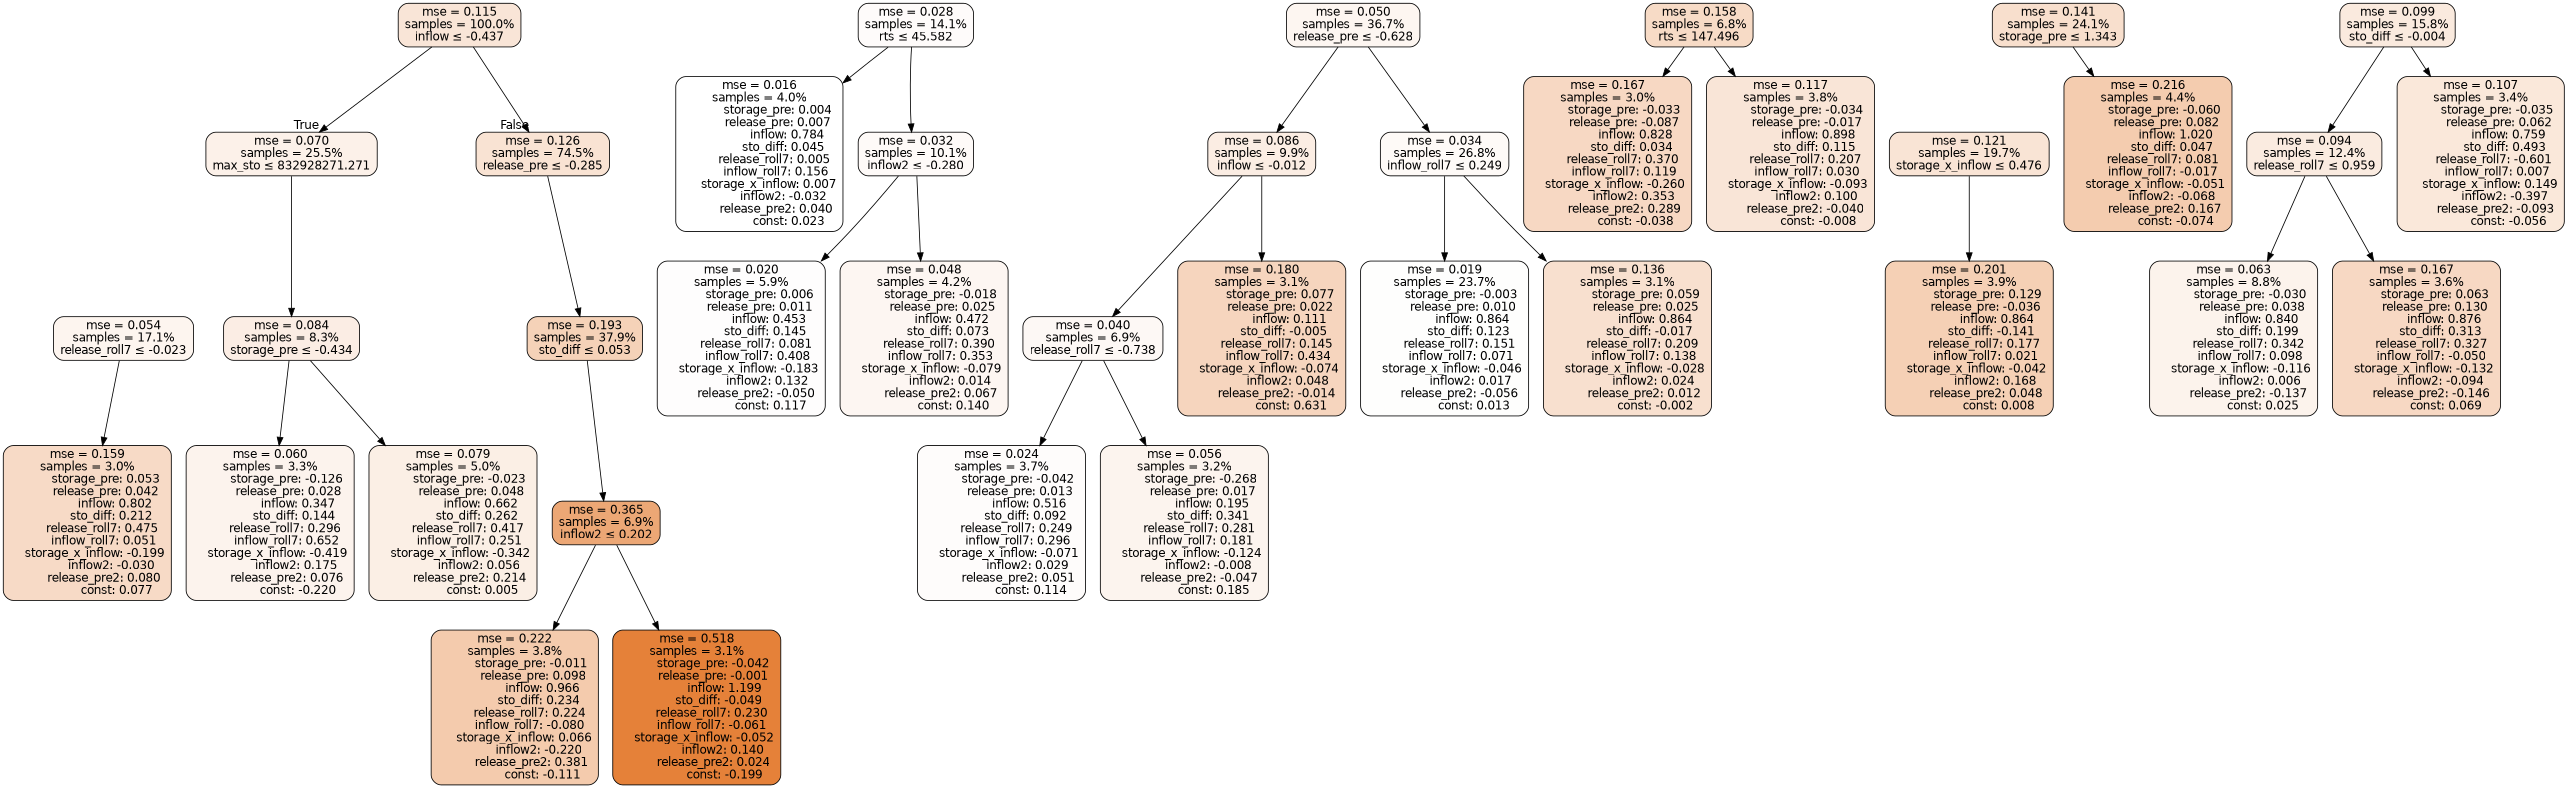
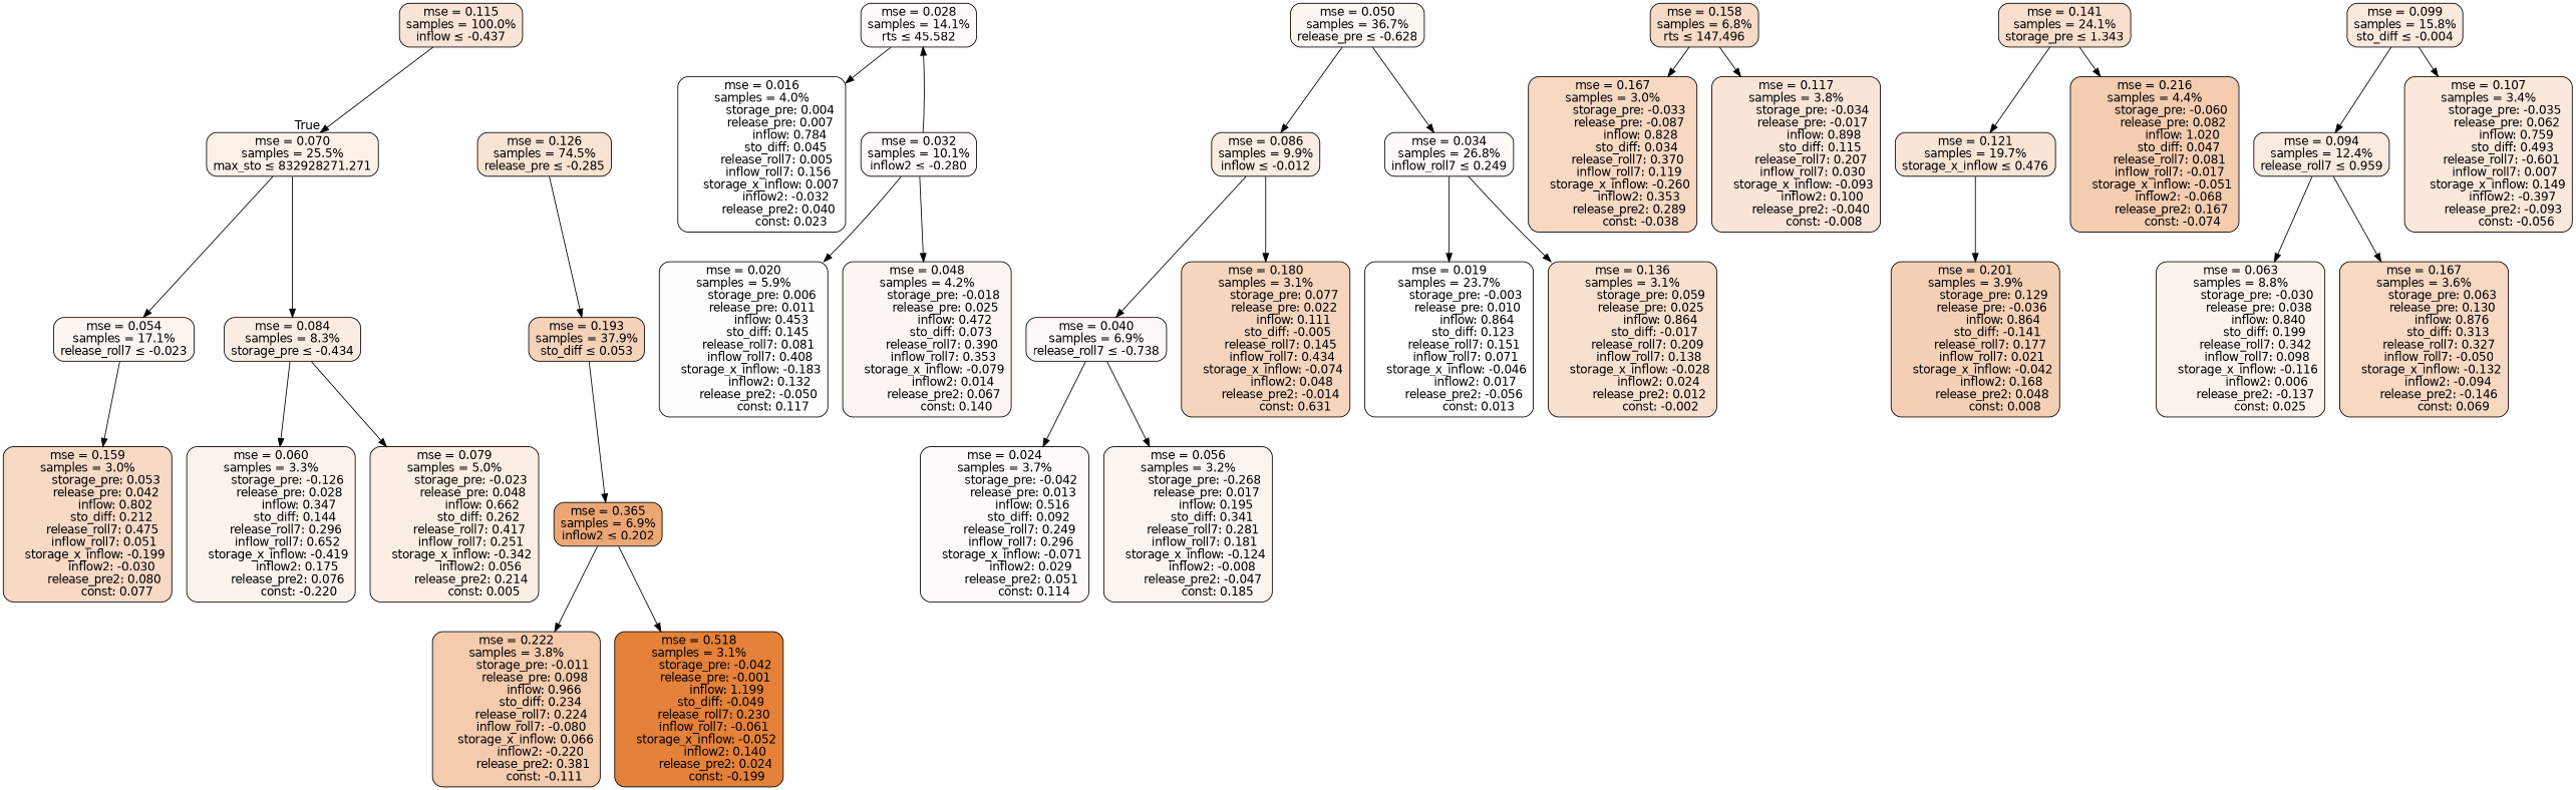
  digraph {
    node [color=black fillcolor="#f9e5d7" fontname=helvetica shape=rectangle style="filled, rounded"]
    edge [fontname=helvetica]
    n1 [label="mse = 0.115\nsamples = 100.0%\ninflow &le; -0.437"]
    n2 [fillcolor="#fcf1e9" label="mse = 0.070\nsamples = 25.5%\nmax_sto &le; 832928271.271"]
    n3 [fillcolor="#f9e3d3" label="mse = 0.126\nsamples = 74.5%\nrelease_pre &le; -0.285"]
    n4 [fillcolor="#fdf5ef" label="mse = 0.054\nsamples = 17.1%\nrelease_roll7 &le; -0.023"]
    n5 [fillcolor="#fbede4" label="mse = 0.084\nsamples = 8.3%\nstorage_pre &le; -0.434"]
    n6 [fillcolor="#f5d2b8" label="mse = 0.193\nsamples = 37.9%\nsto_diff &le; 0.053"]
    n7 [fillcolor="#f7dac6" label="mse = 0.159\nsamples = 3.0%\n          storage_pre: 0.053\n          release_pre: 0.042\n               inflow: 0.802\n             sto_diff: 0.212\n        release_roll7: 0.475\n         inflow_roll7: 0.051\n    storage_x_inflow: -0.199\n             inflow2: -0.030\n         release_pre2: 0.080\n                const: 0.077"]
    n8 [fillcolor="#fcf3ed" label="mse = 0.060\nsamples = 3.3%\n         storage_pre: -0.126\n          release_pre: 0.028\n               inflow: 0.347\n             sto_diff: 0.144\n        release_roll7: 0.296\n         inflow_roll7: 0.652\n    storage_x_inflow: -0.419\n              inflow2: 0.175\n         release_pre2: 0.076\n               const: -0.220"]
    n9 [fillcolor="#fbefe5" label="mse = 0.079\nsamples = 5.0%\n         storage_pre: -0.023\n          release_pre: 0.048\n               inflow: 0.662\n             sto_diff: 0.262\n        release_roll7: 0.417\n         inflow_roll7: 0.251\n    storage_x_inflow: -0.342\n              inflow2: 0.056\n         release_pre2: 0.214\n                const: 0.005"]
    n10 [fillcolor="#fefbfa" label="mse = 0.028\nsamples = 14.1%\nrts &le; 45.582"]
    n11 [fillcolor="#ffffff" label="mse = 0.016\nsamples = 4.0%\n          storage_pre: 0.004\n          release_pre: 0.007\n               inflow: 0.784\n             sto_diff: 0.045\n        release_roll7: 0.005\n         inflow_roll7: 0.156\n     storage_x_inflow: 0.007\n             inflow2: -0.032\n         release_pre2: 0.040\n                const: 0.023"]
    n12 [fillcolor="#fefaf8" label="mse = 0.032\nsamples = 10.1%\ninflow2 &le; -0.280"]
    n13 [fillcolor="#fefdfd" label="mse = 0.020\nsamples = 5.9%\n          storage_pre: 0.006\n          release_pre: 0.011\n               inflow: 0.453\n             sto_diff: 0.145\n        release_roll7: 0.081\n         inflow_roll7: 0.408\n    storage_x_inflow: -0.183\n              inflow2: 0.132\n        release_pre2: -0.050\n                const: 0.117"]
    n14 [fillcolor="#fdf6f2" label="mse = 0.048\nsamples = 4.2%\n         storage_pre: -0.018\n          release_pre: 0.025\n               inflow: 0.472\n             sto_diff: 0.073\n        release_roll7: 0.390\n         inflow_roll7: 0.353\n    storage_x_inflow: -0.079\n              inflow2: 0.014\n         release_pre2: 0.067\n                const: 0.140"]
    n15 [fillcolor="#fdf6f1" label="mse = 0.050\nsamples = 36.7%\nrelease_pre &le; -0.628"]
    n16 [fillcolor="#fbede3" label="mse = 0.086\nsamples = 9.9%\ninflow &le; -0.012"]
    n17 [fillcolor="#fefaf7" label="mse = 0.034\nsamples = 26.8%\ninflow_roll7 &le; 0.249"]
    n18 [fillcolor="#eca775" label="mse = 0.365\nsamples = 6.9%\ninflow2 &le; 0.202"]
    n19 [fillcolor="#fdf8f5" label="mse = 0.040\nsamples = 6.9%\nrelease_roll7 &le; -0.738"]
    n20 [fillcolor="#f6d5be" label="mse = 0.180\nsamples = 3.1%\n          storage_pre: 0.077\n          release_pre: 0.022\n               inflow: 0.111\n            sto_diff: -0.005\n        release_roll7: 0.145\n         inflow_roll7: 0.434\n    storage_x_inflow: -0.074\n              inflow2: 0.048\n        release_pre2: -0.014\n                const: 0.631"]
    n21 [fillcolor="#fefefd" label="mse = 0.019\nsamples = 23.7%\n         storage_pre: -0.003\n          release_pre: 0.010\n               inflow: 0.864\n             sto_diff: 0.123\n        release_roll7: 0.151\n         inflow_roll7: 0.071\n    storage_x_inflow: -0.046\n              inflow2: 0.017\n        release_pre2: -0.056\n                const: 0.013"]
    n22 [fillcolor="#f8e0cf" label="mse = 0.136\nsamples = 3.1%\n          storage_pre: 0.059\n          release_pre: 0.025\n               inflow: 0.864\n            sto_diff: -0.017\n        release_roll7: 0.209\n         inflow_roll7: 0.138\n    storage_x_inflow: -0.028\n              inflow2: 0.024\n         release_pre2: 0.012\n               const: -0.002"]
    n23 [fillcolor="#fefcfb" label="mse = 0.024\nsamples = 3.7%\n         storage_pre: -0.042\n          release_pre: 0.013\n               inflow: 0.516\n             sto_diff: 0.092\n        release_roll7: 0.249\n         inflow_roll7: 0.296\n    storage_x_inflow: -0.071\n              inflow2: 0.029\n         release_pre2: 0.051\n                const: 0.114"]
    n24 [fillcolor="#fcf4ee" label="mse = 0.056\nsamples = 3.2%\n         storage_pre: -0.268\n          release_pre: 0.017\n               inflow: 0.195\n             sto_diff: 0.341\n        release_roll7: 0.281\n         inflow_roll7: 0.181\n    storage_x_inflow: -0.124\n             inflow2: -0.008\n        release_pre2: -0.047\n                const: 0.185"]
    n25 [fillcolor="#f4cbad" label="mse = 0.222\nsamples = 3.8%\n         storage_pre: -0.011\n          release_pre: 0.098\n               inflow: 0.966\n             sto_diff: 0.234\n        release_roll7: 0.224\n        inflow_roll7: -0.080\n     storage_x_inflow: 0.066\n             inflow2: -0.220\n         release_pre2: 0.381\n               const: -0.111"]
    n26 [fillcolor="#e58139" label="mse = 0.518\nsamples = 3.1%\n         storage_pre: -0.042\n         release_pre: -0.001\n               inflow: 1.199\n            sto_diff: -0.049\n        release_roll7: 0.230\n        inflow_roll7: -0.061\n    storage_x_inflow: -0.052\n              inflow2: 0.140\n         release_pre2: 0.024\n               const: -0.199"]
    n27 [fillcolor="#f7dbc6" label="mse = 0.158\nsamples = 6.8%\nrts &le; 147.496"]
    n28 [fillcolor="#f7d8c3" label="mse = 0.167\nsamples = 3.0%\n         storage_pre: -0.033\n         release_pre: -0.087\n               inflow: 0.828\n             sto_diff: 0.034\n        release_roll7: 0.370\n         inflow_roll7: 0.119\n    storage_x_inflow: -0.260\n              inflow2: 0.353\n         release_pre2: 0.289\n               const: -0.038"]
    n29 [label="mse = 0.117\nsamples = 3.8%\n         storage_pre: -0.034\n         release_pre: -0.017\n               inflow: 0.898\n             sto_diff: 0.115\n        release_roll7: 0.207\n         inflow_roll7: 0.030\n    storage_x_inflow: -0.093\n              inflow2: 0.100\n        release_pre2: -0.040\n               const: -0.008"]
    n30 [fillcolor="#f8dfcd" label="mse = 0.141\nsamples = 24.1%\nstorage_pre &le; 1.343"]
    n31 [fillcolor="#f9e4d5" label="mse = 0.121\nsamples = 19.7%\nstorage_x_inflow &le; 0.476"]
    n32 [fillcolor="#f4ccaf" label="mse = 0.216\nsamples = 4.4%\n         storage_pre: -0.060\n          release_pre: 0.082\n               inflow: 1.020\n             sto_diff: 0.047\n        release_roll7: 0.081\n        inflow_roll7: -0.017\n    storage_x_inflow: -0.051\n             inflow2: -0.068\n         release_pre2: 0.167\n               const: -0.074"]
    n33 [fillcolor="#f5d0b5" label="mse = 0.201\nsamples = 3.9%\n          storage_pre: 0.129\n         release_pre: -0.036\n               inflow: 0.864\n            sto_diff: -0.141\n        release_roll7: 0.177\n         inflow_roll7: 0.021\n    storage_x_inflow: -0.042\n              inflow2: 0.168\n         release_pre2: 0.048\n                const: 0.008"]
    n34 [fillcolor="#faeade" label="mse = 0.099\nsamples = 15.8%\nsto_diff &le; -0.004"]
    n35 [fillcolor="#faebe0" label="mse = 0.094\nsamples = 12.4%\nrelease_roll7 &le; 0.959"]
    n36 [fillcolor="#fae8da" label="mse = 0.107\nsamples = 3.4%\n         storage_pre: -0.035\n          release_pre: 0.062\n               inflow: 0.759\n             sto_diff: 0.493\n       release_roll7: -0.601\n         inflow_roll7: 0.007\n     storage_x_inflow: 0.149\n             inflow2: -0.397\n        release_pre2: -0.093\n               const: -0.056"]
    n37 [fillcolor="#fcf3ec" label="mse = 0.063\nsamples = 8.8%\n         storage_pre: -0.030\n          release_pre: 0.038\n               inflow: 0.840\n             sto_diff: 0.199\n        release_roll7: 0.342\n         inflow_roll7: 0.098\n    storage_x_inflow: -0.116\n              inflow2: 0.006\n        release_pre2: -0.137\n                const: 0.025"]
    n38 [fillcolor="#f7d8c3" label="mse = 0.167\nsamples = 3.6%\n          storage_pre: 0.063\n          release_pre: 0.130\n               inflow: 0.876\n             sto_diff: 0.313\n        release_roll7: 0.327\n        inflow_roll7: -0.050\n    storage_x_inflow: -0.132\n             inflow2: -0.094\n        release_pre2: -0.146\n                const: 0.069"]
    n1 -> n2 [headlabel=True labelangle=45 labeldistance=2.5]
-   n1 -> n3 [headlabel=False labelangle=-45 labeldistance=2.5]
+   n2 -> n4
    n2 -> n5
    n3 -> n6
    n4 -> n7
    n5 -> n8
    n5 -> n9
    n6 -> n18
    n10 -> n11
-   n10 -> n12
+   n12 -> n10
    n12 -> n13
    n12 -> n14
    n15 -> n16
    n15 -> n17
    n16 -> n19
    n16 -> n20
    n17 -> n21
    n17 -> n22
    n18 -> n25
    n18 -> n26
    n19 -> n23
    n19 -> n24
    n27 -> n28
    n27 -> n29
+   n30 -> n31
    n30 -> n32
    n31 -> n33
    n34 -> n35
    n34 -> n36
    n35 -> n37
    n35 -> n38
  }
